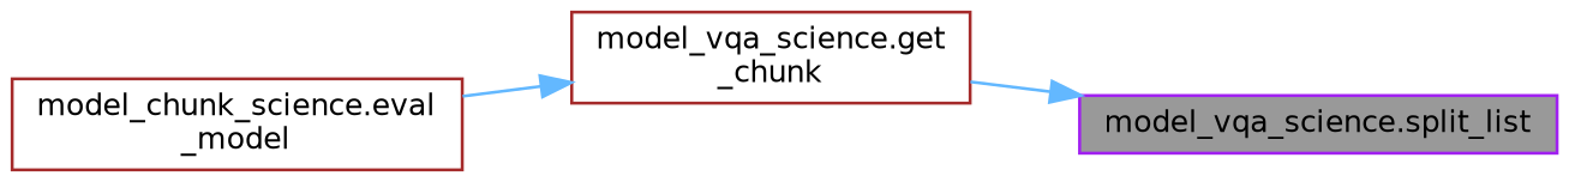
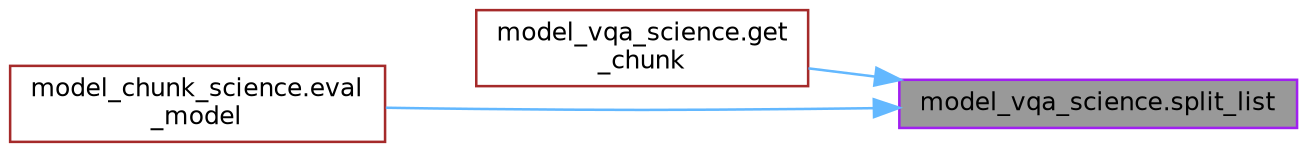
  digraph {
    rankdir=RL
    node [color=brown fillcolor=white fontname=Helvetica fontsize=10 shape=box style=filled]
    edge [color=steelblue1 dir=back fontname=Helvetica fontsize=10 labelfontname=Helvetica labelfontsize=10 style=solid]
    n1 [color=purple fillcolor=grey60 fontcolor=black height=0.2 label="model_vqa_science.split_list" width=0.4]
    n2 [height=0.2 label="model_vqa_science.get\l_chunk" width=0.4]
    n3 [height=0.2 label="model_chunk_science.eval\l_model" width=0.4]
    n1 -> n2
-   n2 -> n3
+   n1 -> n3
  }
